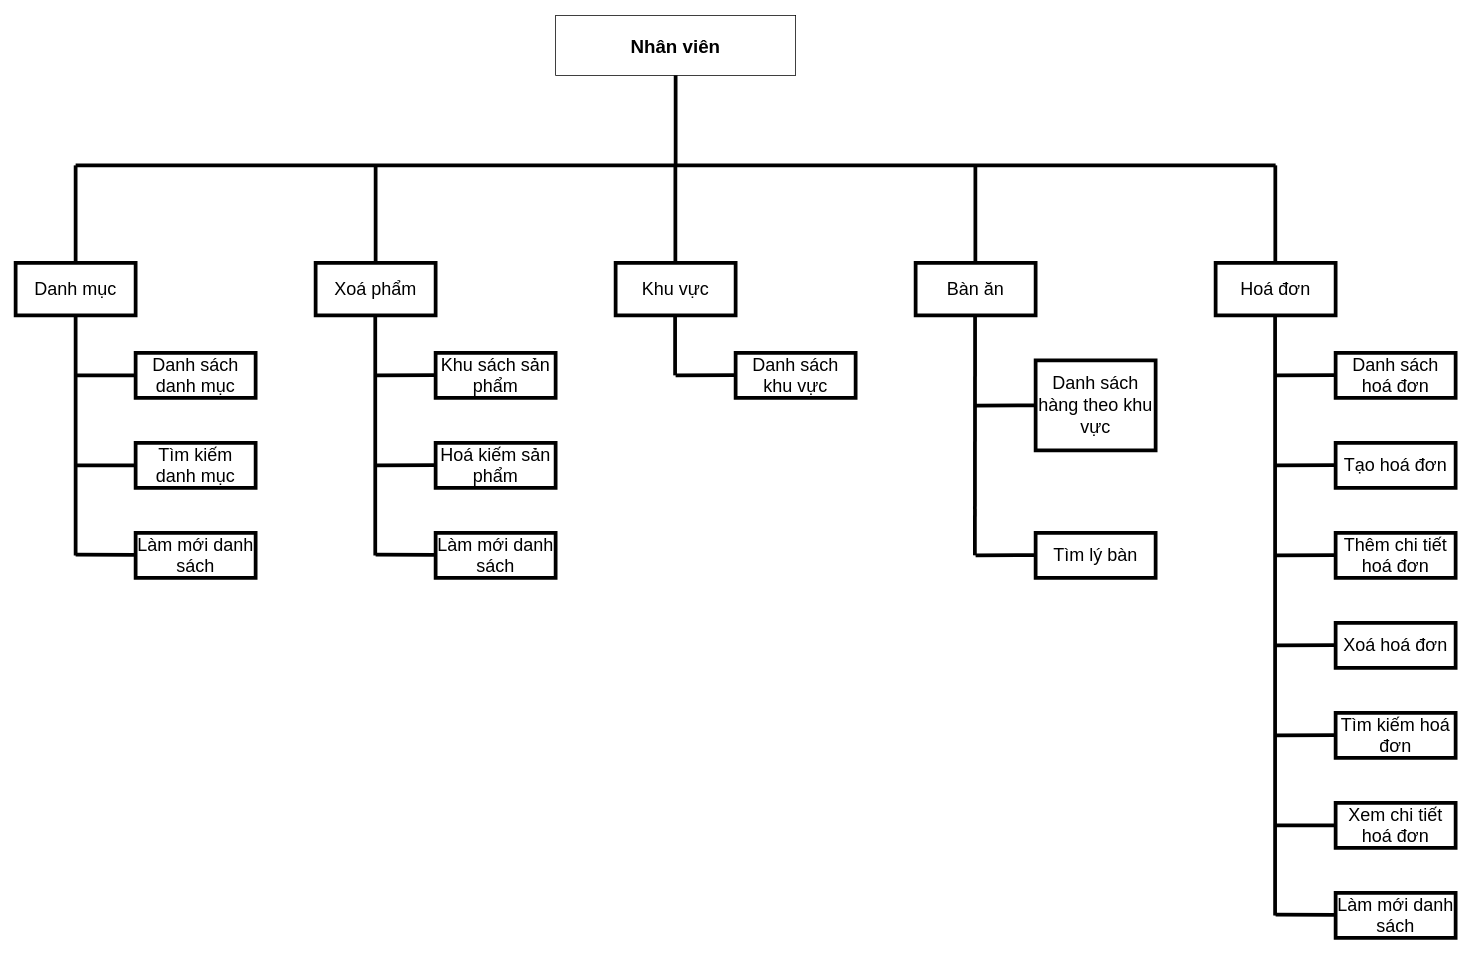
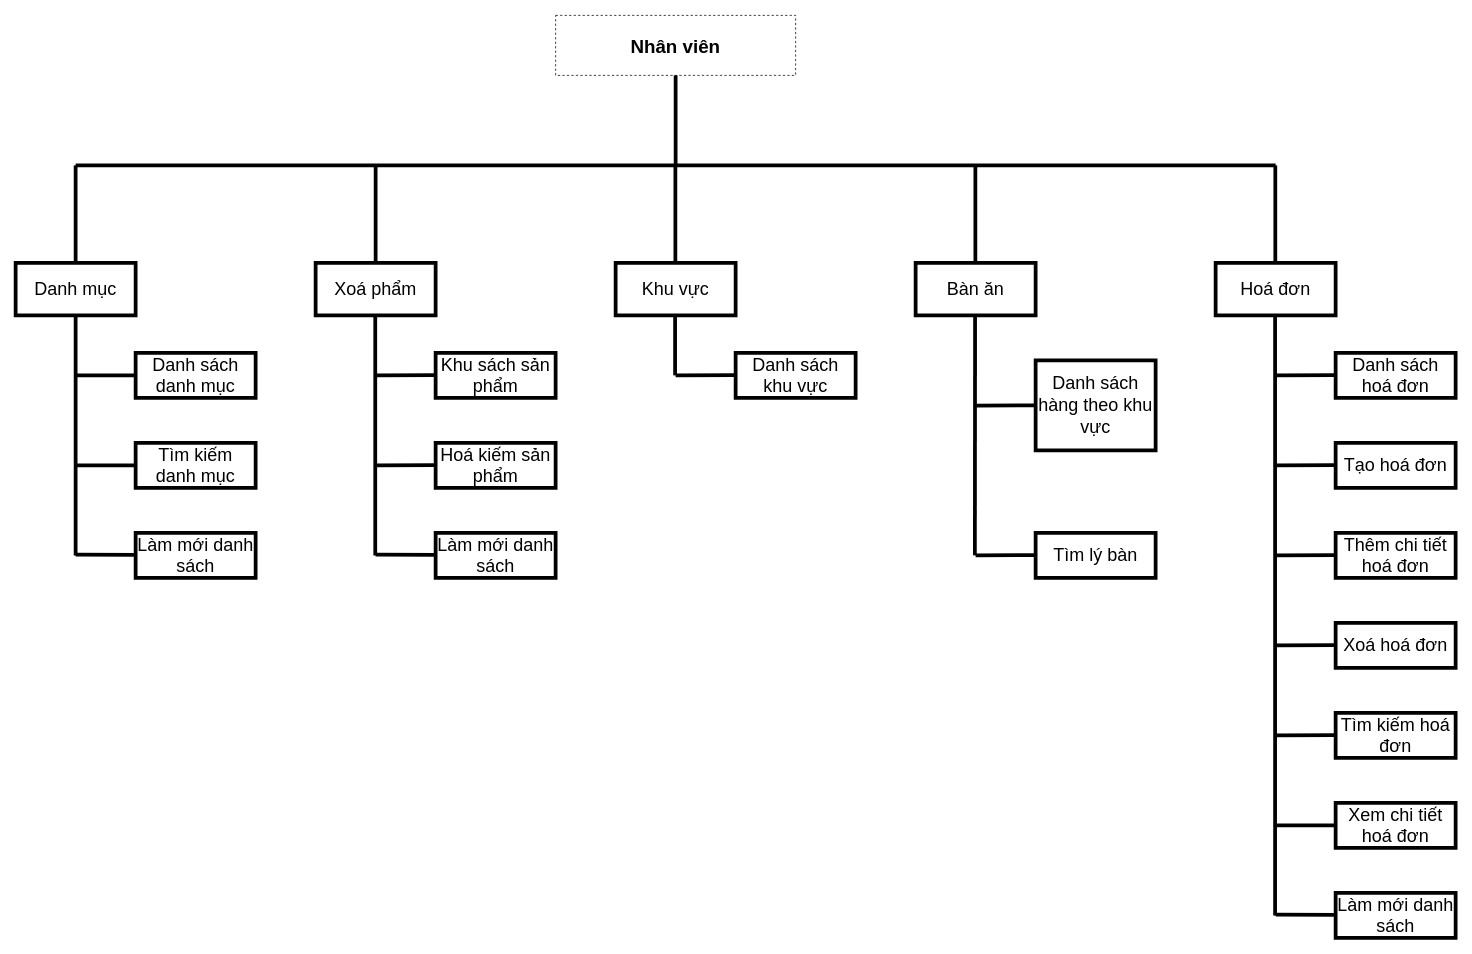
  <mxCell id="0" />
  <mxCell id="1" parent="0" />
- <mxCell id="2" value="Nhân viên" style="rounded=0;whiteSpace=wrap;html=1;fontSize=25;fontStyle=1" parent="1" vertex="1"><mxGeometry x="740" y="20" width="320" height="80" as="geometry" /></mxCell>
+ <mxCell id="2" value="Nhân viên" style="rounded=0;whiteSpace=wrap;html=1;fontSize=25;fontStyle=1;dashed=1;" parent="1" vertex="1"><mxGeometry x="740" y="20" width="320" height="80" as="geometry" /></mxCell>
  <mxCell id="3" value="" style="endArrow=none;html=1;entryX=0.5;entryY=1;entryDx=0;entryDy=0;strokeWidth=5;" parent="1" target="2" edge="1"><mxGeometry width="50" height="50" relative="1" as="geometry"><mxPoint x="900" y="220" as="sourcePoint" /><mxPoint x="920" y="310" as="targetPoint" /></mxGeometry></mxCell>
  <mxCell id="4" value="" style="endArrow=none;html=1;strokeWidth=5;" parent="1" edge="1"><mxGeometry width="50" height="50" relative="1" as="geometry"><mxPoint x="100" y="220" as="sourcePoint" /><mxPoint x="1700" y="220" as="targetPoint" /></mxGeometry></mxCell>
  <mxCell id="5" value="" style="endArrow=none;html=1;strokeWidth=5;" parent="1" target="6" edge="1"><mxGeometry width="50" height="50" relative="1" as="geometry"><mxPoint x="100" y="220" as="sourcePoint" /><mxPoint x="100" y="220" as="targetPoint" /></mxGeometry></mxCell>
  <mxCell id="6" value="Danh mục" style="rounded=0;whiteSpace=wrap;html=1;fontSize=24;" parent="1" vertex="1"><mxGeometry x="20" y="350" width="160" height="70" as="geometry" /></mxCell>
  <mxCell id="7" value="" style="endArrow=none;html=1;strokeWidth=5;" parent="1" target="8" edge="1"><mxGeometry width="50" height="50" relative="1" as="geometry"><mxPoint x="100" y="500" as="sourcePoint" /><mxPoint x="180" y="500" as="targetPoint" /></mxGeometry></mxCell>
  <mxCell id="8" value="Danh sách danh mục" style="rounded=0;whiteSpace=wrap;html=1;fontSize=24;" parent="1" vertex="1"><mxGeometry x="180" y="470" width="160" height="60" as="geometry" /></mxCell>
  <mxCell id="9" value="" style="endArrow=none;html=1;strokeWidth=5;" parent="1" edge="1"><mxGeometry width="50" height="50" relative="1" as="geometry"><mxPoint x="100" y="620" as="sourcePoint" /><mxPoint x="180" y="620" as="targetPoint" /></mxGeometry></mxCell>
  <mxCell id="10" value="Tìm kiếm danh mục" style="rounded=0;whiteSpace=wrap;html=1;fontSize=24;" parent="1" vertex="1"><mxGeometry x="180" y="590" width="160" height="60" as="geometry" /></mxCell>
  <mxCell id="11" style="edgeStyle=orthogonalEdgeStyle;rounded=0;orthogonalLoop=1;jettySize=auto;html=1;endArrow=none;endFill=0;strokeWidth=5;" parent="1" source="12" edge="1"><mxGeometry relative="1" as="geometry"><mxPoint x="500" y="220" as="targetPoint" /></mxGeometry></mxCell>
  <mxCell id="12" value="Xoá phẩm" style="rounded=0;whiteSpace=wrap;html=1;fontSize=24;strokeWidth=5;" parent="1" vertex="1"><mxGeometry x="420" y="350" width="160" height="70" as="geometry" /></mxCell>
  <mxCell id="13" value="" style="endArrow=none;html=1;exitX=0;exitY=1;exitDx=0;exitDy=0;strokeWidth=5;" parent="1" edge="1"><mxGeometry width="50" height="50" relative="1" as="geometry"><mxPoint x="499.5" y="420" as="sourcePoint" /><mxPoint x="499.5" y="740" as="targetPoint" /></mxGeometry></mxCell>
  <mxCell id="14" value="" style="endArrow=none;html=1;strokeWidth=5;" parent="1" edge="1"><mxGeometry width="50" height="50" relative="1" as="geometry"><mxPoint x="500" y="500" as="sourcePoint" /><mxPoint x="580" y="499.66" as="targetPoint" /></mxGeometry></mxCell>
  <mxCell id="15" value="Khu sách sản phẩm" style="rounded=0;whiteSpace=wrap;html=1;fontSize=24;strokeWidth=5;" parent="1" vertex="1"><mxGeometry x="580" y="470" width="160" height="60" as="geometry" /></mxCell>
  <mxCell id="16" value="" style="endArrow=none;html=1;strokeWidth=5;" parent="1" edge="1"><mxGeometry width="50" height="50" relative="1" as="geometry"><mxPoint x="500" y="620" as="sourcePoint" /><mxPoint x="580" y="619.66" as="targetPoint" /></mxGeometry></mxCell>
  <mxCell id="17" value="Hoá kiếm sản phẩm" style="rounded=0;whiteSpace=wrap;html=1;fontSize=24;strokeWidth=5;" parent="1" vertex="1"><mxGeometry x="580" y="590" width="160" height="60" as="geometry" /></mxCell>
  <mxCell id="18" value="Khu vực" style="rounded=0;whiteSpace=wrap;html=1;" parent="1" vertex="1"><mxGeometry x="820" y="350" width="160" height="70" as="geometry" /></mxCell>
  <mxCell id="19" style="edgeStyle=orthogonalEdgeStyle;rounded=0;orthogonalLoop=1;jettySize=auto;html=1;endArrow=none;endFill=0;strokeWidth=5;" parent="1" edge="1"><mxGeometry relative="1" as="geometry"><mxPoint x="899.66" y="220" as="targetPoint" /><mxPoint x="899.66" y="350" as="sourcePoint" /></mxGeometry></mxCell>
  <mxCell id="20" value="" style="endArrow=none;html=1;exitX=0;exitY=1;exitDx=0;exitDy=0;strokeWidth=5;" parent="1" edge="1"><mxGeometry width="50" height="50" relative="1" as="geometry"><mxPoint x="899.29" y="420" as="sourcePoint" /><mxPoint x="899.29" y="500" as="targetPoint" /></mxGeometry></mxCell>
  <mxCell id="21" value="" style="endArrow=none;html=1;strokeWidth=5;" parent="1" edge="1"><mxGeometry width="50" height="50" relative="1" as="geometry"><mxPoint x="900" y="500" as="sourcePoint" /><mxPoint x="980" y="499.66" as="targetPoint" /></mxGeometry></mxCell>
  <mxCell id="22" value="Danh sách khu vực" style="rounded=0;whiteSpace=wrap;html=1;" parent="1" vertex="1"><mxGeometry x="980" y="470" width="160" height="60" as="geometry" /></mxCell>
  <mxCell id="23" value="Bàn ăn" style="rounded=0;whiteSpace=wrap;html=1;" parent="1" vertex="1"><mxGeometry x="1220" y="350" width="160" height="70" as="geometry" /></mxCell>
  <mxCell id="24" style="edgeStyle=orthogonalEdgeStyle;rounded=0;orthogonalLoop=1;jettySize=auto;html=1;endArrow=none;endFill=0;strokeWidth=5;" parent="1" edge="1"><mxGeometry relative="1" as="geometry"><mxPoint x="1299.66" y="220" as="targetPoint" /><mxPoint x="1299.66" y="350" as="sourcePoint" /></mxGeometry></mxCell>
  <mxCell id="25" value="" style="endArrow=none;html=1;exitX=0;exitY=1;exitDx=0;exitDy=0;strokeWidth=5;" parent="1" edge="1"><mxGeometry width="50" height="50" relative="1" as="geometry"><mxPoint x="1299.29" y="420" as="sourcePoint" /><mxPoint x="1299" y="740" as="targetPoint" /></mxGeometry></mxCell>
  <mxCell id="26" value="" style="endArrow=none;html=1;strokeWidth=5;" parent="1" edge="1"><mxGeometry width="50" height="50" relative="1" as="geometry"><mxPoint x="1300" y="540.34" as="sourcePoint" /><mxPoint x="1380" y="540" as="targetPoint" /></mxGeometry></mxCell>
  <mxCell id="27" value="" style="endArrow=none;html=1;strokeWidth=5;" parent="1" edge="1"><mxGeometry width="50" height="50" relative="1" as="geometry"><mxPoint x="1300" y="740" as="sourcePoint" /><mxPoint x="1380" y="739.66" as="targetPoint" /></mxGeometry></mxCell>
  <mxCell id="28" value="Hoá đơn" style="rounded=0;whiteSpace=wrap;html=1;" parent="1" vertex="1"><mxGeometry x="1620" y="350" width="160" height="70" as="geometry" /></mxCell>
  <mxCell id="29" style="edgeStyle=orthogonalEdgeStyle;rounded=0;orthogonalLoop=1;jettySize=auto;html=1;endArrow=none;endFill=0;strokeWidth=5;" parent="1" edge="1"><mxGeometry relative="1" as="geometry"><mxPoint x="1699.58" y="220" as="targetPoint" /><mxPoint x="1699.58" y="350" as="sourcePoint" /></mxGeometry></mxCell>
  <mxCell id="30" value="" style="endArrow=none;html=1;exitX=0;exitY=1;exitDx=0;exitDy=0;" parent="1" edge="1"><mxGeometry width="50" height="50" relative="1" as="geometry"><mxPoint x="1699.29" y="420" as="sourcePoint" /><mxPoint x="1699.29" y="1220" as="targetPoint" /></mxGeometry></mxCell>
  <mxCell id="31" value="" style="endArrow=none;html=1;strokeWidth=5;" parent="1" edge="1"><mxGeometry width="50" height="50" relative="1" as="geometry"><mxPoint x="1700" y="500" as="sourcePoint" /><mxPoint x="1780" y="499.58" as="targetPoint" /></mxGeometry></mxCell>
  <mxCell id="32" value="Danh sách hoá đơn" style="rounded=0;whiteSpace=wrap;html=1;" parent="1" vertex="1"><mxGeometry x="1780" y="470" width="160" height="60" as="geometry" /></mxCell>
  <mxCell id="33" value="" style="endArrow=none;html=1;strokeWidth=5;" parent="1" edge="1"><mxGeometry width="50" height="50" relative="1" as="geometry"><mxPoint x="1700" y="620" as="sourcePoint" /><mxPoint x="1780" y="619.58" as="targetPoint" /></mxGeometry></mxCell>
  <mxCell id="34" value="Tạo hoá đơn" style="rounded=0;whiteSpace=wrap;html=1;" parent="1" vertex="1"><mxGeometry x="1780" y="590" width="160" height="60" as="geometry" /></mxCell>
  <mxCell id="35" value="" style="endArrow=none;html=1;strokeWidth=5;" parent="1" edge="1"><mxGeometry width="50" height="50" relative="1" as="geometry"><mxPoint x="1700" y="740" as="sourcePoint" /><mxPoint x="1780" y="739.58" as="targetPoint" /></mxGeometry></mxCell>
  <mxCell id="36" value="Thêm chi tiết hoá đơn" style="rounded=0;whiteSpace=wrap;html=1;" parent="1" vertex="1"><mxGeometry x="1780" y="710" width="160" height="60" as="geometry" /></mxCell>
  <mxCell id="37" value="Xoá hoá đơn" style="rounded=0;whiteSpace=wrap;html=1;" parent="1" vertex="1"><mxGeometry x="1780" y="830" width="160" height="60" as="geometry" /></mxCell>
  <mxCell id="38" value="" style="endArrow=none;html=1;strokeWidth=5;" parent="1" edge="1"><mxGeometry width="50" height="50" relative="1" as="geometry"><mxPoint x="1700" y="860" as="sourcePoint" /><mxPoint x="1780" y="859.58" as="targetPoint" /></mxGeometry></mxCell>
  <mxCell id="39" value="" style="endArrow=none;html=1;strokeWidth=5;" parent="1" edge="1"><mxGeometry width="50" height="50" relative="1" as="geometry"><mxPoint x="1700" y="980" as="sourcePoint" /><mxPoint x="1780" y="979.58" as="targetPoint" /></mxGeometry></mxCell>
  <mxCell id="40" value="Tìm kiếm hoá đơn" style="rounded=0;whiteSpace=wrap;html=1;" parent="1" vertex="1"><mxGeometry x="1780" y="950" width="160" height="60" as="geometry" /></mxCell>
  <mxCell id="41" value="" style="endArrow=none;html=1;strokeWidth=5;" parent="1" edge="1"><mxGeometry width="50" height="50" relative="1" as="geometry"><mxPoint x="1700" y="1100" as="sourcePoint" /><mxPoint x="1780" y="1100" as="targetPoint" /></mxGeometry></mxCell>
  <mxCell id="42" value="Xem chi tiết hoá đơn" style="rounded=0;whiteSpace=wrap;html=1;" parent="1" vertex="1"><mxGeometry x="1780" y="1070" width="160" height="60" as="geometry" /></mxCell>
  <mxCell id="43" value="" style="endArrow=none;html=1;" parent="1" edge="1"><mxGeometry width="50" height="50" relative="1" as="geometry"><mxPoint x="1780" y="1220" as="sourcePoint" /><mxPoint x="1780" y="1220" as="targetPoint" /></mxGeometry></mxCell>
  <mxCell id="44" value="" style="endArrow=none;html=1;strokeWidth=5;" parent="1" edge="1"><mxGeometry width="50" height="50" relative="1" as="geometry"><mxPoint x="100" y="739" as="sourcePoint" /><mxPoint x="180" y="739.41" as="targetPoint" /></mxGeometry></mxCell>
  <mxCell id="45" value="Làm mới danh sách" style="rounded=0;whiteSpace=wrap;html=1;fontSize=24;" parent="1" vertex="1"><mxGeometry x="180" y="710" width="160" height="60" as="geometry" /></mxCell>
  <mxCell id="46" value="Làm mới danh sách" style="rounded=0;whiteSpace=wrap;html=1;fontSize=24;strokeWidth=5;" parent="1" vertex="1"><mxGeometry x="580" y="710" width="160" height="60" as="geometry" /></mxCell>
  <mxCell id="47" value="" style="endArrow=none;html=1;strokeWidth=5;" parent="1" edge="1"><mxGeometry width="50" height="50" relative="1" as="geometry"><mxPoint x="500" y="739" as="sourcePoint" /><mxPoint x="580" y="739.41" as="targetPoint" /></mxGeometry></mxCell>
  <mxCell id="48" value="" style="endArrow=none;html=1;strokeWidth=5;" parent="1" edge="1"><mxGeometry width="50" height="50" relative="1" as="geometry"><mxPoint x="1700" y="1219" as="sourcePoint" /><mxPoint x="1780" y="1219.41" as="targetPoint" /></mxGeometry></mxCell>
  <mxCell id="49" value="Làm mới danh sách" style="rounded=0;whiteSpace=wrap;html=1;" parent="1" vertex="1"><mxGeometry x="1780" y="1190" width="160" height="60" as="geometry" /></mxCell>
  <mxCell id="50" value="Làm mới danh sách" style="rounded=0;whiteSpace=wrap;html=1;fontSize=24;strokeWidth=5;" parent="1" vertex="1"><mxGeometry x="1780" y="1190" width="160" height="60" as="geometry" /></mxCell>
  <mxCell id="51" value="Xem chi tiết hoá đơn" style="rounded=0;whiteSpace=wrap;html=1;fontSize=24;strokeWidth=5;" parent="1" vertex="1"><mxGeometry x="1780" y="1070" width="160" height="60" as="geometry" /></mxCell>
  <mxCell id="52" value="Tìm kiếm hoá đơn" style="rounded=0;whiteSpace=wrap;html=1;fontSize=24;strokeWidth=5;" parent="1" vertex="1"><mxGeometry x="1780" y="950" width="160" height="60" as="geometry" /></mxCell>
  <mxCell id="53" value="Xoá hoá đơn" style="rounded=0;whiteSpace=wrap;html=1;fontSize=24;strokeWidth=5;" parent="1" vertex="1"><mxGeometry x="1780" y="830" width="160" height="60" as="geometry" /></mxCell>
  <mxCell id="54" value="Thêm chi tiết hoá đơn" style="rounded=0;whiteSpace=wrap;html=1;fontSize=24;strokeWidth=5;" parent="1" vertex="1"><mxGeometry x="1780" y="710" width="160" height="60" as="geometry" /></mxCell>
  <mxCell id="55" value="Tạo hoá đơn" style="rounded=0;whiteSpace=wrap;html=1;fontSize=24;strokeWidth=5;" parent="1" vertex="1"><mxGeometry x="1780" y="590" width="160" height="60" as="geometry" /></mxCell>
  <mxCell id="56" value="Danh sách hoá đơn" style="rounded=0;whiteSpace=wrap;html=1;fontSize=24;strokeWidth=5;" parent="1" vertex="1"><mxGeometry x="1780" y="470" width="160" height="60" as="geometry" /></mxCell>
  <mxCell id="57" value="Hoá đơn" style="rounded=0;whiteSpace=wrap;html=1;fontSize=24;strokeWidth=5;" parent="1" vertex="1"><mxGeometry x="1620" y="350" width="160" height="70" as="geometry" /></mxCell>
  <mxCell id="58" value="Tìm lý bàn" style="rounded=0;whiteSpace=wrap;html=1;fontSize=24;strokeWidth=5;" parent="1" vertex="1"><mxGeometry x="1380" y="710" width="160" height="60" as="geometry" /></mxCell>
  <mxCell id="59" value="Danh sách hàng theo khu vực" style="rounded=0;whiteSpace=wrap;html=1;fontSize=24;strokeWidth=5;" parent="1" vertex="1"><mxGeometry x="1380" y="480" width="160" height="120" as="geometry" /></mxCell>
  <mxCell id="60" value="Bàn ăn" style="rounded=0;whiteSpace=wrap;html=1;fontSize=24;strokeWidth=5;" parent="1" vertex="1"><mxGeometry x="1220" y="350" width="160" height="70" as="geometry" /></mxCell>
  <mxCell id="61" value="Danh sách khu vực" style="rounded=0;whiteSpace=wrap;html=1;fontSize=24;strokeWidth=5;" parent="1" vertex="1"><mxGeometry x="980" y="470" width="160" height="60" as="geometry" /></mxCell>
  <mxCell id="62" value="Khu vực" style="rounded=0;whiteSpace=wrap;html=1;fontSize=24;strokeWidth=5;" parent="1" vertex="1"><mxGeometry x="820" y="350" width="160" height="70" as="geometry" /></mxCell>
  <mxCell id="63" value="" style="endArrow=none;html=1;fontSize=24;exitX=0.5;exitY=1;exitDx=0;exitDy=0;strokeWidth=5;" parent="1" source="6" edge="1"><mxGeometry width="50" height="50" relative="1" as="geometry"><mxPoint x="580" y="840" as="sourcePoint" /><mxPoint x="100" y="740" as="targetPoint" /></mxGeometry></mxCell>
  <mxCell id="64" value="Danh mục" style="rounded=0;whiteSpace=wrap;html=1;fontSize=24;strokeWidth=5;" parent="1" vertex="1"><mxGeometry x="20" y="350" width="160" height="70" as="geometry" /></mxCell>
  <mxCell id="65" value="Danh sách danh mục" style="rounded=0;whiteSpace=wrap;html=1;fontSize=24;strokeWidth=5;" parent="1" vertex="1"><mxGeometry x="180" y="470" width="160" height="60" as="geometry" /></mxCell>
  <mxCell id="66" value="Tìm kiếm danh mục" style="rounded=0;whiteSpace=wrap;html=1;fontSize=24;strokeWidth=5;" parent="1" vertex="1"><mxGeometry x="180" y="590" width="160" height="60" as="geometry" /></mxCell>
  <mxCell id="67" value="Làm mới danh sách" style="rounded=0;whiteSpace=wrap;html=1;fontSize=24;strokeWidth=5;" parent="1" vertex="1"><mxGeometry x="180" y="710" width="160" height="60" as="geometry" /></mxCell>
  <mxCell id="68" value="" style="endArrow=none;html=1;exitX=0;exitY=1;exitDx=0;exitDy=0;strokeWidth=5;" parent="1" edge="1"><mxGeometry width="50" height="50" relative="1" as="geometry"><mxPoint x="1699.29" y="420" as="sourcePoint" /><mxPoint x="1699.29" y="1220" as="targetPoint" /></mxGeometry></mxCell>
